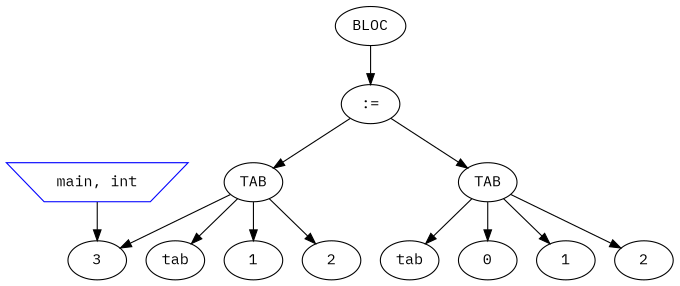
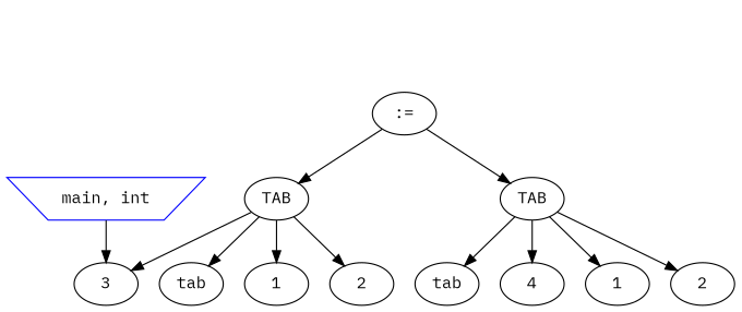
  digraph {
    fontname="IBM Plex Mono"
    node [fontname="IBM Plex Mono"]
    edge [fontname="IBM Plex Mono"]
    n1 [color=blue label="main, int" shape=invtrapezium]
    n2 [label=3]
-   n3 [label=BLOC]
    n4 [label=":="]
    n5 [label=TAB]
    n6 [label=TAB]
    n7 [label=tab]
    n8 [label=1]
    n9 [label=2]
    n10 [label=tab]
-   n11 [label=0]
+   n11 [label=4]
    n12 [label=1]
    n13 [label=2]
    n1 -> n2
-   n3 -> n4
    n4 -> n5
    n4 -> n6
    n5 -> n2
    n5 -> n7
    n5 -> n8
    n5 -> n9
    n6 -> n10
    n6 -> n11
    n6 -> n12
    n6 -> n13
  }
